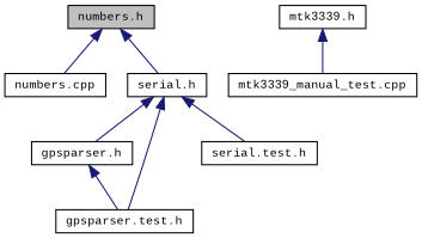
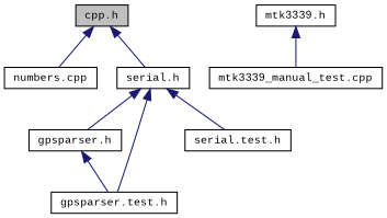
  digraph {
    fontname="Liberation Mono"
    node [color=black fillcolor=white fontname="Liberation Mono" fontsize=10 shape=record style=filled]
    edge [color=midnightblue dir=back fontname="Liberation Mono" fontsize=10 labelfontname=Helvetica labelfontsize=10 style=solid]
-   n1 [fillcolor=grey75 fontcolor=black height=0.2 label="numbers.h" width=0.4]
+   n1 [fillcolor=grey75 fontcolor=black height=0.2 label="cpp.h" width=0.4]
    n2 [height=0.2 label="numbers.cpp" width=0.4]
    n3 [height=0.2 label="serial.h" width=0.4]
    n4 [height=0.2 label="gpsparser.h" width=0.4]
    n5 [height=0.2 label="gpsparser.test.h" width=0.4]
    n6 [height=0.2 label="serial.test.h" width=0.4]
    n7 [height=0.2 label="mtk3339.h" width=0.4]
    n8 [height=0.2 label="mtk3339_manual_test.cpp" width=0.4]
    n1 -> n2
    n1 -> n3
    n3 -> n4
    n3 -> n5
    n3 -> n6
    n4 -> n5
    n7 -> n8
  }
